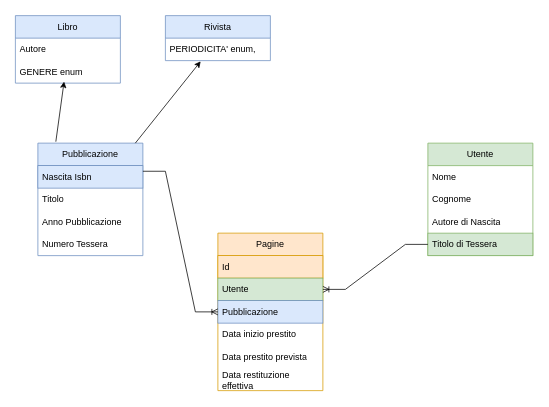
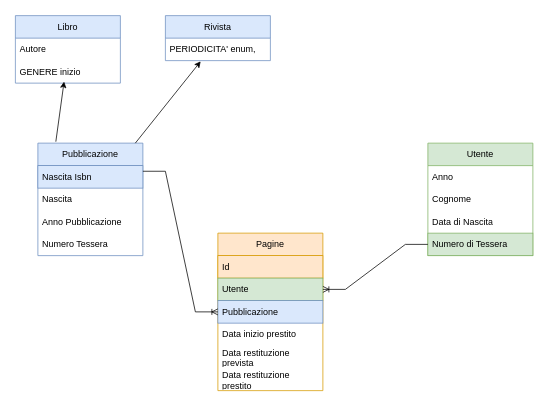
  <mxCell id="0" />
  <mxCell id="1" parent="0" />
  <mxCell id="2" value="Pubblicazione" style="swimlane;fontStyle=0;childLayout=stackLayout;horizontal=1;startSize=30;horizontalStack=0;resizeParent=1;resizeParentMax=0;resizeLast=0;collapsible=1;marginBottom=0;whiteSpace=wrap;html=1;fillColor=#dae8fc;strokeColor=#6c8ebf;" vertex="1" parent="1"><mxGeometry x="50" y="190" width="140" height="150" as="geometry" /></mxCell>
  <mxCell id="3" value="Nascita Isbn" style="text;strokeColor=#6c8ebf;fillColor=#dae8fc;align=left;verticalAlign=middle;spacingLeft=4;spacingRight=4;overflow=hidden;points=[[0,0.5],[1,0.5]];portConstraint=eastwest;rotatable=0;whiteSpace=wrap;html=1;" vertex="1" parent="2"><mxGeometry y="30" width="140" height="30" as="geometry" /></mxCell>
- <mxCell id="4" value="Titolo" style="text;strokeColor=none;fillColor=none;align=left;verticalAlign=middle;spacingLeft=4;spacingRight=4;overflow=hidden;points=[[0,0.5],[1,0.5]];portConstraint=eastwest;rotatable=0;whiteSpace=wrap;html=1;" vertex="1" parent="2"><mxGeometry y="60" width="140" height="30" as="geometry" /></mxCell>
+ <mxCell id="4" value="Nascita" style="text;strokeColor=none;fillColor=none;align=left;verticalAlign=middle;spacingLeft=4;spacingRight=4;overflow=hidden;points=[[0,0.5],[1,0.5]];portConstraint=eastwest;rotatable=0;whiteSpace=wrap;html=1;" vertex="1" parent="2"><mxGeometry y="60" width="140" height="30" as="geometry" /></mxCell>
  <mxCell id="5" value="Anno Pubblicazione" style="text;strokeColor=none;fillColor=none;align=left;verticalAlign=middle;spacingLeft=4;spacingRight=4;overflow=hidden;points=[[0,0.5],[1,0.5]];portConstraint=eastwest;rotatable=0;whiteSpace=wrap;html=1;" vertex="1" parent="2"><mxGeometry y="90" width="140" height="30" as="geometry" /></mxCell>
  <mxCell id="6" value="Numero Tessera" style="text;strokeColor=none;fillColor=none;align=left;verticalAlign=middle;spacingLeft=4;spacingRight=4;overflow=hidden;points=[[0,0.5],[1,0.5]];portConstraint=eastwest;rotatable=0;whiteSpace=wrap;html=1;" vertex="1" parent="2"><mxGeometry y="120" width="140" height="30" as="geometry" /></mxCell>
  <mxCell id="7" value="Libro" style="swimlane;fontStyle=0;childLayout=stackLayout;horizontal=1;startSize=30;horizontalStack=0;resizeParent=1;resizeParentMax=0;resizeLast=0;collapsible=1;marginBottom=0;whiteSpace=wrap;html=1;fillColor=#dae8fc;strokeColor=#6c8ebf;" vertex="1" parent="1"><mxGeometry x="20" y="20" width="140" height="90" as="geometry" /></mxCell>
  <mxCell id="8" value="Autore" style="text;strokeColor=none;fillColor=none;align=left;verticalAlign=middle;spacingLeft=4;spacingRight=4;overflow=hidden;points=[[0,0.5],[1,0.5]];portConstraint=eastwest;rotatable=0;whiteSpace=wrap;html=1;" vertex="1" parent="7"><mxGeometry y="30" width="140" height="30" as="geometry" /></mxCell>
- <mxCell id="9" value="GENERE enum" style="text;strokeColor=none;fillColor=none;align=left;verticalAlign=middle;spacingLeft=4;spacingRight=4;overflow=hidden;points=[[0,0.5],[1,0.5]];portConstraint=eastwest;rotatable=0;whiteSpace=wrap;html=1;" vertex="1" parent="7"><mxGeometry y="60" width="140" height="30" as="geometry" /></mxCell>
+ <mxCell id="9" value="GENERE inizio" style="text;strokeColor=none;fillColor=none;align=left;verticalAlign=middle;spacingLeft=4;spacingRight=4;overflow=hidden;points=[[0,0.5],[1,0.5]];portConstraint=eastwest;rotatable=0;whiteSpace=wrap;html=1;" vertex="1" parent="7"><mxGeometry y="60" width="140" height="30" as="geometry" /></mxCell>
  <mxCell id="10" value="Rivista" style="swimlane;fontStyle=0;childLayout=stackLayout;horizontal=1;startSize=30;horizontalStack=0;resizeParent=1;resizeParentMax=0;resizeLast=0;collapsible=1;marginBottom=0;whiteSpace=wrap;html=1;fillColor=#dae8fc;strokeColor=#6c8ebf;" vertex="1" parent="1"><mxGeometry x="220" y="20" width="140" height="60" as="geometry" /></mxCell>
  <mxCell id="11" value="PERIODICITA' enum," style="text;strokeColor=none;fillColor=none;align=left;verticalAlign=middle;spacingLeft=4;spacingRight=4;overflow=hidden;points=[[0,0.5],[1,0.5]];portConstraint=eastwest;rotatable=0;whiteSpace=wrap;html=1;" vertex="1" parent="10"><mxGeometry y="30" width="140" height="30" as="geometry" /></mxCell>
  <mxCell id="12" value="" style="endArrow=classic;html=1;rounded=0;exitX=0.171;exitY=-0.013;exitDx=0;exitDy=0;exitPerimeter=0;entryX=0.464;entryY=0.933;entryDx=0;entryDy=0;entryPerimeter=0;" edge="1" parent="1" source="2" target="9"><mxGeometry width="50" height="50" relative="1" as="geometry"><mxPoint x="360" y="420" as="sourcePoint" /><mxPoint x="410" y="370" as="targetPoint" /></mxGeometry></mxCell>
  <mxCell id="13" value="" style="endArrow=classic;html=1;rounded=0;entryX=0.336;entryY=1.033;entryDx=0;entryDy=0;entryPerimeter=0;" edge="1" parent="1" source="2" target="11"><mxGeometry width="50" height="50" relative="1" as="geometry"><mxPoint x="360" y="420" as="sourcePoint" /><mxPoint x="410" y="370" as="targetPoint" /></mxGeometry></mxCell>
  <mxCell id="14" value="Utente" style="swimlane;fontStyle=0;childLayout=stackLayout;horizontal=1;startSize=30;horizontalStack=0;resizeParent=1;resizeParentMax=0;resizeLast=0;collapsible=1;marginBottom=0;whiteSpace=wrap;html=1;fillColor=#d5e8d4;strokeColor=#82b366;" vertex="1" parent="1"><mxGeometry x="570" y="190" width="140" height="150" as="geometry" /></mxCell>
- <mxCell id="15" value="Nome" style="text;strokeColor=none;fillColor=none;align=left;verticalAlign=middle;spacingLeft=4;spacingRight=4;overflow=hidden;points=[[0,0.5],[1,0.5]];portConstraint=eastwest;rotatable=0;whiteSpace=wrap;html=1;" vertex="1" parent="14"><mxGeometry y="30" width="140" height="30" as="geometry" /></mxCell>
+ <mxCell id="15" value="Anno" style="text;strokeColor=none;fillColor=none;align=left;verticalAlign=middle;spacingLeft=4;spacingRight=4;overflow=hidden;points=[[0,0.5],[1,0.5]];portConstraint=eastwest;rotatable=0;whiteSpace=wrap;html=1;" vertex="1" parent="14"><mxGeometry y="30" width="140" height="30" as="geometry" /></mxCell>
  <mxCell id="16" value="Cognome" style="text;strokeColor=none;fillColor=none;align=left;verticalAlign=middle;spacingLeft=4;spacingRight=4;overflow=hidden;points=[[0,0.5],[1,0.5]];portConstraint=eastwest;rotatable=0;whiteSpace=wrap;html=1;" vertex="1" parent="14"><mxGeometry y="60" width="140" height="30" as="geometry" /></mxCell>
- <mxCell id="17" value="Autore di Nascita" style="text;strokeColor=none;fillColor=none;align=left;verticalAlign=middle;spacingLeft=4;spacingRight=4;overflow=hidden;points=[[0,0.5],[1,0.5]];portConstraint=eastwest;rotatable=0;whiteSpace=wrap;html=1;" vertex="1" parent="14"><mxGeometry y="90" width="140" height="30" as="geometry" /></mxCell>
- <mxCell id="18" value="Titolo di Tessera" style="text;strokeColor=#82b366;fillColor=#d5e8d4;align=left;verticalAlign=middle;spacingLeft=4;spacingRight=4;overflow=hidden;points=[[0,0.5],[1,0.5]];portConstraint=eastwest;rotatable=0;whiteSpace=wrap;html=1;" vertex="1" parent="14"><mxGeometry y="120" width="140" height="30" as="geometry" /></mxCell>
+ <mxCell id="17" value="Data di Nascita" style="text;strokeColor=none;fillColor=none;align=left;verticalAlign=middle;spacingLeft=4;spacingRight=4;overflow=hidden;points=[[0,0.5],[1,0.5]];portConstraint=eastwest;rotatable=0;whiteSpace=wrap;html=1;" vertex="1" parent="14"><mxGeometry y="90" width="140" height="30" as="geometry" /></mxCell>
+ <mxCell id="18" value="Numero di Tessera" style="text;strokeColor=#82b366;fillColor=#d5e8d4;align=left;verticalAlign=middle;spacingLeft=4;spacingRight=4;overflow=hidden;points=[[0,0.5],[1,0.5]];portConstraint=eastwest;rotatable=0;whiteSpace=wrap;html=1;" vertex="1" parent="14"><mxGeometry y="120" width="140" height="30" as="geometry" /></mxCell>
  <mxCell id="19" value="Pagine" style="swimlane;fontStyle=0;childLayout=stackLayout;horizontal=1;startSize=30;horizontalStack=0;resizeParent=1;resizeParentMax=0;resizeLast=0;collapsible=1;marginBottom=0;whiteSpace=wrap;html=1;fillColor=#ffe6cc;strokeColor=#d79b00;" vertex="1" parent="1"><mxGeometry x="290" y="310" width="140" height="210" as="geometry" /></mxCell>
  <mxCell id="20" value="Id" style="text;strokeColor=#d79b00;fillColor=#ffe6cc;align=left;verticalAlign=middle;spacingLeft=4;spacingRight=4;overflow=hidden;points=[[0,0.5],[1,0.5]];portConstraint=eastwest;rotatable=0;whiteSpace=wrap;html=1;" vertex="1" parent="19"><mxGeometry y="30" width="140" height="30" as="geometry" /></mxCell>
  <mxCell id="21" value="Utente" style="text;strokeColor=#82b366;fillColor=#d5e8d4;align=left;verticalAlign=middle;spacingLeft=4;spacingRight=4;overflow=hidden;points=[[0,0.5],[1,0.5]];portConstraint=eastwest;rotatable=0;whiteSpace=wrap;html=1;" vertex="1" parent="19"><mxGeometry y="60" width="140" height="30" as="geometry" /></mxCell>
  <mxCell id="22" value="Pubblicazione" style="text;strokeColor=#6c8ebf;fillColor=#dae8fc;align=left;verticalAlign=middle;spacingLeft=4;spacingRight=4;overflow=hidden;points=[[0,0.5],[1,0.5]];portConstraint=eastwest;rotatable=0;whiteSpace=wrap;html=1;" vertex="1" parent="19"><mxGeometry y="90" width="140" height="30" as="geometry" /></mxCell>
  <mxCell id="23" value="Data inizio prestito" style="text;strokeColor=none;fillColor=none;align=left;verticalAlign=middle;spacingLeft=4;spacingRight=4;overflow=hidden;points=[[0,0.5],[1,0.5]];portConstraint=eastwest;rotatable=0;whiteSpace=wrap;html=1;" vertex="1" parent="19"><mxGeometry y="120" width="140" height="30" as="geometry" /></mxCell>
- <mxCell id="24" value="Data prestito prevista" style="text;strokeColor=none;fillColor=none;align=left;verticalAlign=middle;spacingLeft=4;spacingRight=4;overflow=hidden;points=[[0,0.5],[1,0.5]];portConstraint=eastwest;rotatable=0;whiteSpace=wrap;html=1;" vertex="1" parent="19"><mxGeometry y="150" width="140" height="30" as="geometry" /></mxCell>
- <mxCell id="25" value="Data restituzione effettiva" style="text;strokeColor=none;fillColor=none;align=left;verticalAlign=middle;spacingLeft=4;spacingRight=4;overflow=hidden;points=[[0,0.5],[1,0.5]];portConstraint=eastwest;rotatable=0;whiteSpace=wrap;html=1;" vertex="1" parent="19"><mxGeometry y="180" width="140" height="30" as="geometry" /></mxCell>
+ <mxCell id="24" value="Data restituzione prevista" style="text;strokeColor=none;fillColor=none;align=left;verticalAlign=middle;spacingLeft=4;spacingRight=4;overflow=hidden;points=[[0,0.5],[1,0.5]];portConstraint=eastwest;rotatable=0;whiteSpace=wrap;html=1;" vertex="1" parent="19"><mxGeometry y="150" width="140" height="30" as="geometry" /></mxCell>
+ <mxCell id="25" value="Data restituzione prestito" style="text;strokeColor=none;fillColor=none;align=left;verticalAlign=middle;spacingLeft=4;spacingRight=4;overflow=hidden;points=[[0,0.5],[1,0.5]];portConstraint=eastwest;rotatable=0;whiteSpace=wrap;html=1;" vertex="1" parent="19"><mxGeometry y="180" width="140" height="30" as="geometry" /></mxCell>
  <mxCell id="26" value="" style="edgeStyle=entityRelationEdgeStyle;fontSize=12;html=1;endArrow=ERoneToMany;rounded=0;exitX=0;exitY=0.5;exitDx=0;exitDy=0;entryX=1;entryY=0.5;entryDx=0;entryDy=0;" edge="1" parent="1" source="18" target="21"><mxGeometry width="100" height="100" relative="1" as="geometry"><mxPoint x="450" y="470" as="sourcePoint" /><mxPoint x="430" y="340" as="targetPoint" /></mxGeometry></mxCell>
  <mxCell id="27" value="" style="edgeStyle=entityRelationEdgeStyle;fontSize=12;html=1;endArrow=ERoneToMany;rounded=0;entryX=0;entryY=0.5;entryDx=0;entryDy=0;exitX=1;exitY=0.25;exitDx=0;exitDy=0;" edge="1" parent="1" source="2" target="22"><mxGeometry width="100" height="100" relative="1" as="geometry"><mxPoint x="190" y="240" as="sourcePoint" /><mxPoint x="430" y="340" as="targetPoint" /></mxGeometry></mxCell>
